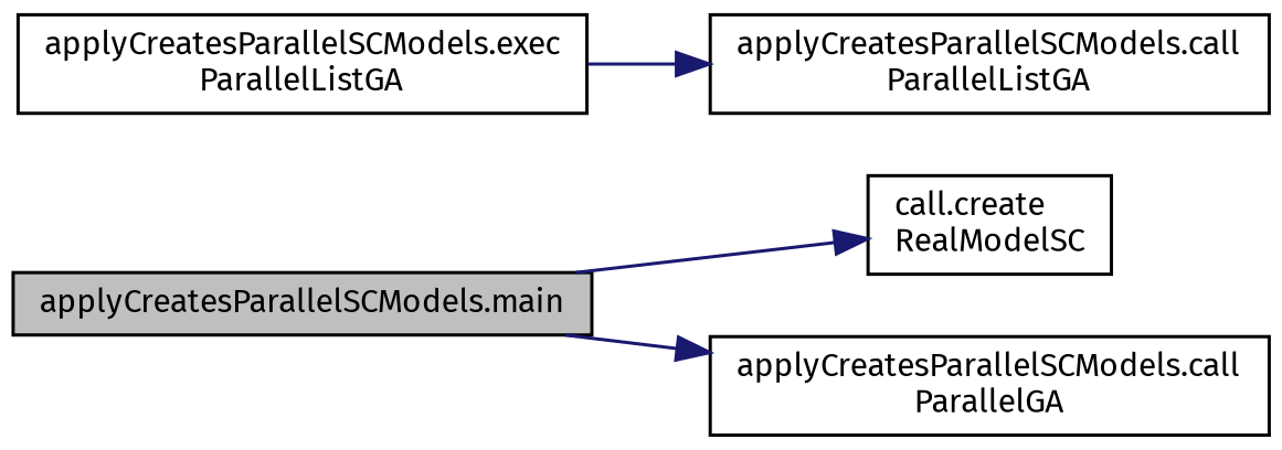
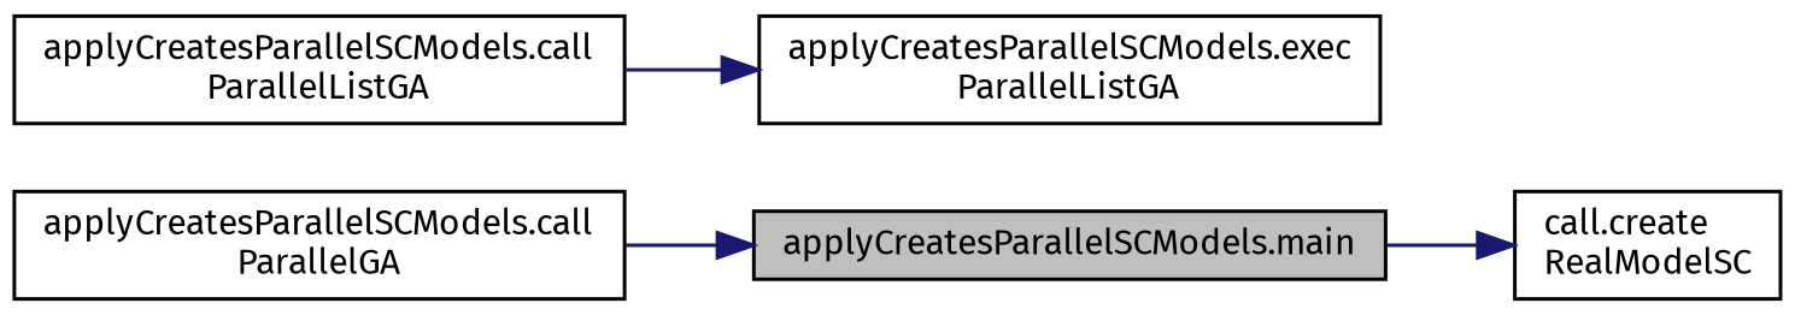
  digraph {
    fontname="Fira Sans"
    rankdir=LR
    node [color=black fillcolor=white fontname="Fira Sans" fontsize=10 shape=record style=filled]
    edge [color=midnightblue fontname="Fira Sans" fontsize=10 labelfontname=Helvetica labelfontsize=10 style=solid]
    n1 [fillcolor=grey75 fontcolor=black height=0.2 label="applyCreatesParallelSCModels.main" width=0.4]
    n2 [height=0.2 label="call.create\lRealModelSC" width=0.4]
    n3 [height=0.2 label="applyCreatesParallelSCModels.call\lParallelGA" width=0.4]
    n4 [height=0.2 label="applyCreatesParallelSCModels.call\lParallelListGA" width=0.4]
    n5 [height=0.2 label="applyCreatesParallelSCModels.exec\lParallelListGA" width=0.4]
    n1 -> n2
-   n1 -> n3
-   n5 -> n4
+   n3 -> n1
+   n4 -> n5
  }
